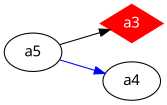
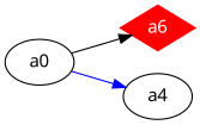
  digraph {
    fontname="Noto Sans"
    rankdir=LR
    node [fontname="Noto Sans"]
    edge [fontname="Noto Sans"]
-   a3 [color=red fillcolor=red fontcolor=white shape=diamond style=filled]
-   a0 [label=a5]
+   a3 [color=red fillcolor=red fontcolor=white shape=diamond style=filled label=a6]
+   a0
    a4
    a0 -> a3
    a0 -> a4 [color=blue]
  }
